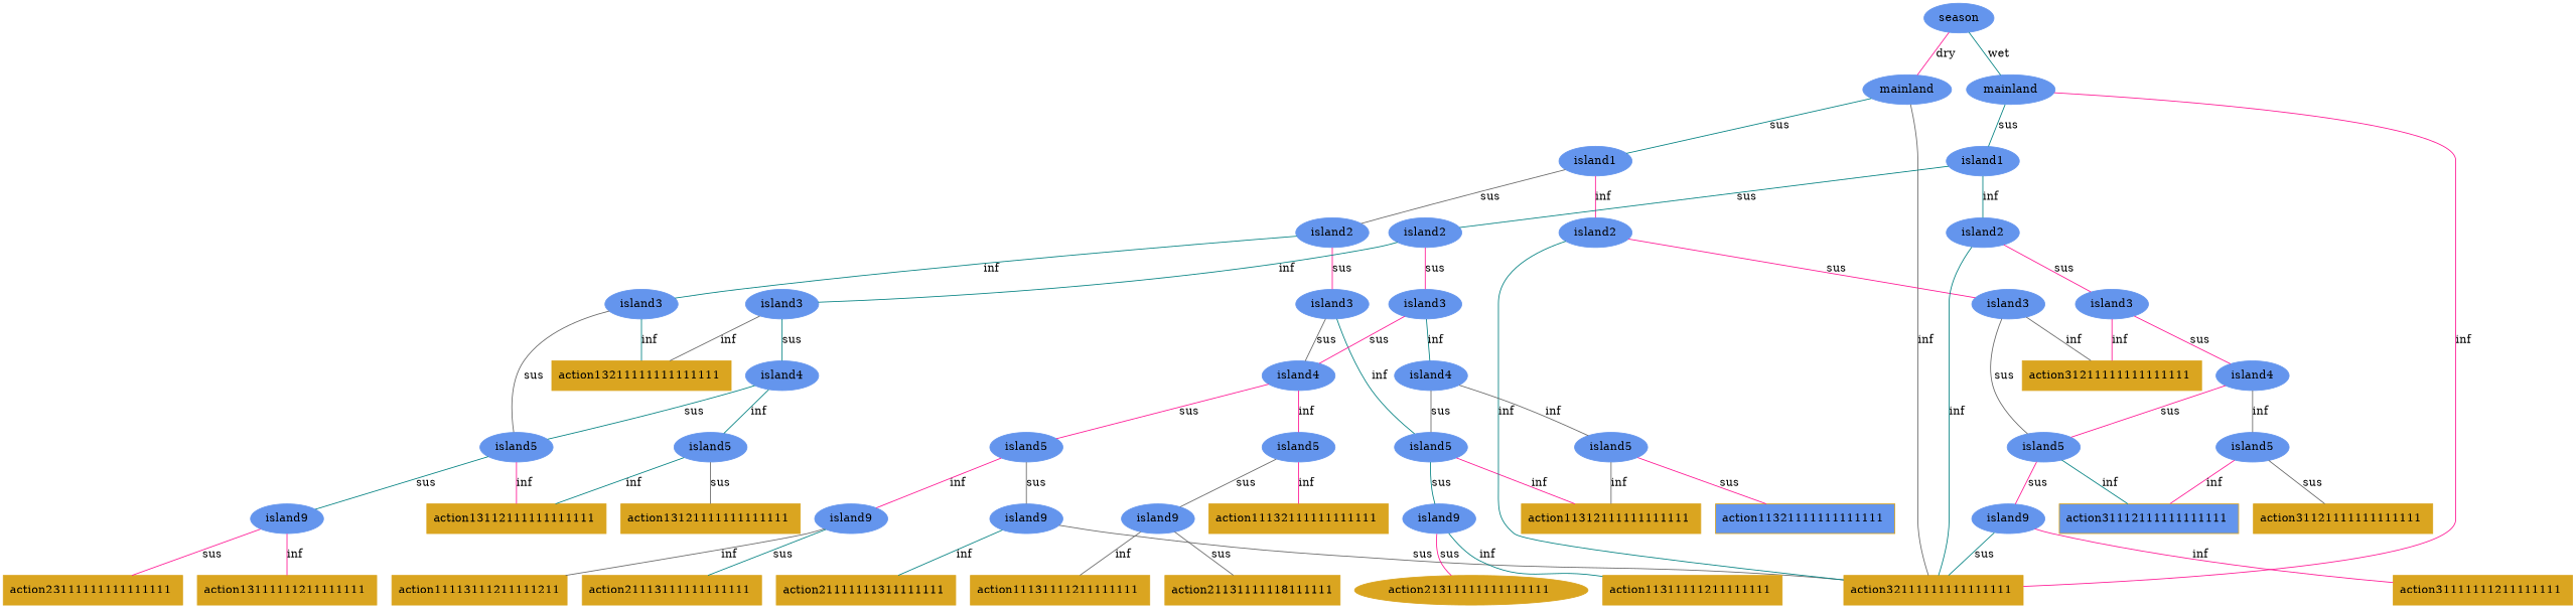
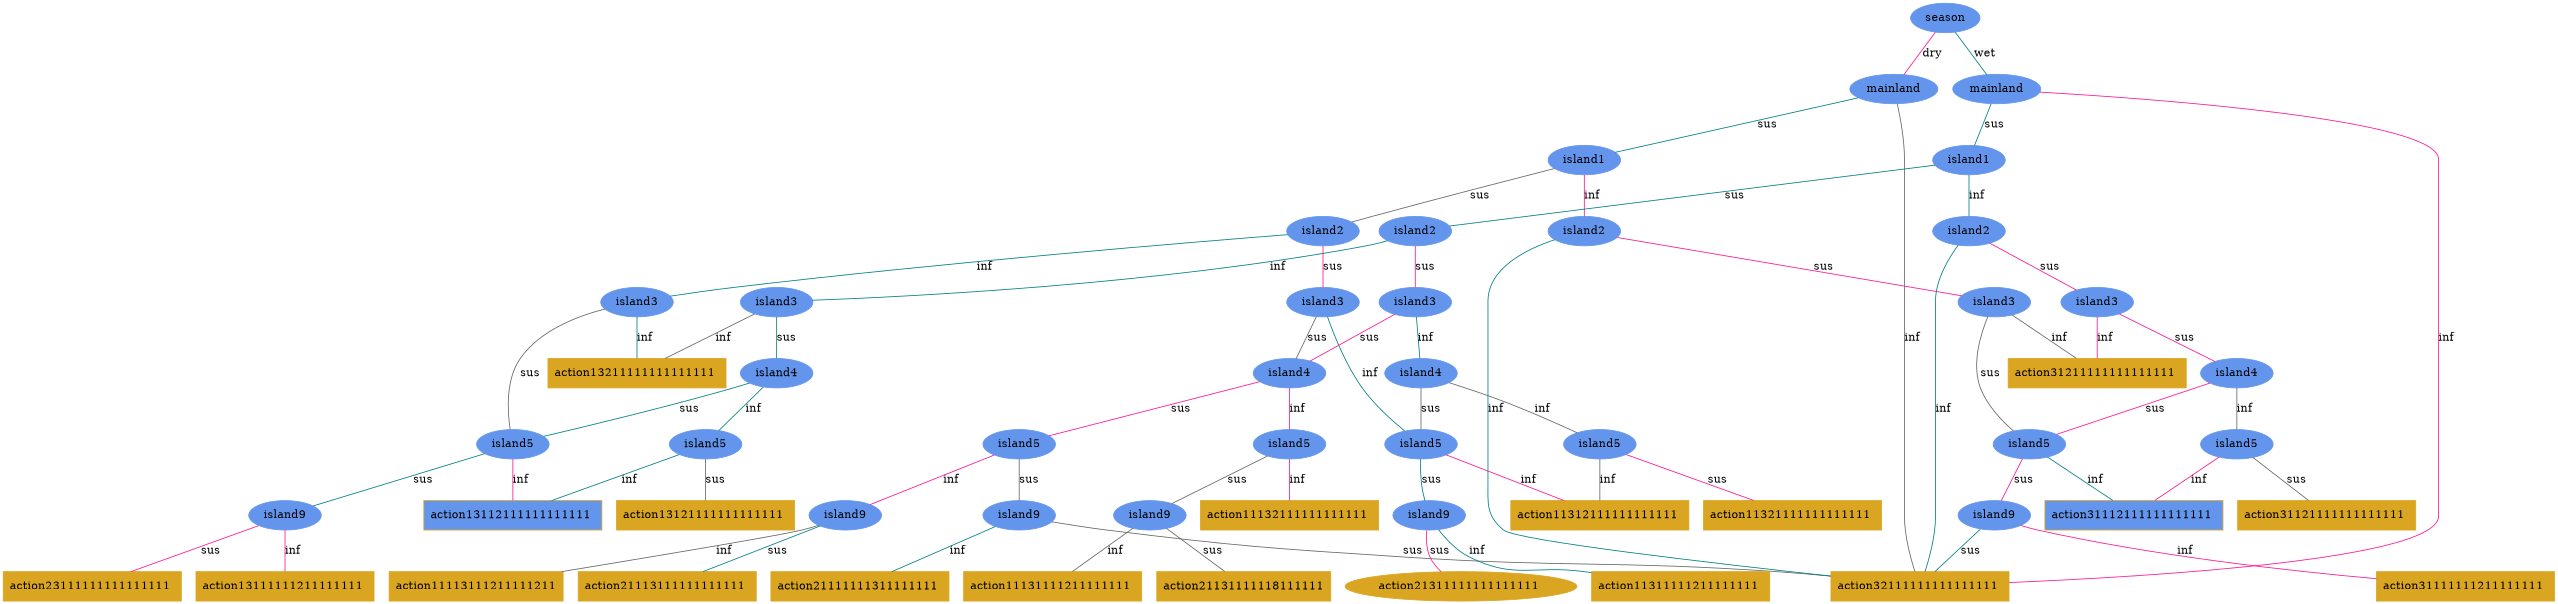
  digraph {
    fontname="DejaVu Serif"
    node [color=cornflowerblue fontname="DejaVu Serif" shape=ellipse style=filled]
    edge [color=deeppink dir=none fontname="DejaVu Serif"]
    n1 [label=season]
    n2 [label=mainland]
    n3 [label=island1]
    n4 [label=island2]
    n5 [label=island3]
    n6 [color=goldenrod label=action21131111118111111 shape=box]
    n7 [label=island4]
    n8 [label=island5]
    n9 [label=island9]
    n10 [color=goldenrod label="action32111111111111111 " shape=box]
    n11 [color=goldenrod label="action21111111311111111 " shape=box]
    n12 [label=island9]
    n13 [color=goldenrod label="action21113111111111111 " shape=box]
    n14 [color=goldenrod label=action11113111211111211 shape=box]
    n15 [label=island5]
    n16 [label=island9]
    n17 [color=goldenrod label="action11131111211111111 " shape=box]
    n18 [color=goldenrod label="action11132111111111111 " shape=box]
    n19 [label=island5]
    n20 [label=island9]
    n21 [color=goldenrod label="action21311111111111111 "]
    n22 [color=goldenrod label="action11311111211111111 " shape=box]
    n23 [color=goldenrod label="action11312111111111111 " shape=box]
    n24 [label=island3]
    n25 [label=island5]
    n26 [label=island9]
    n27 [color=goldenrod fillcolor=cornflowerblue label="action31112111111111111 " shape=box]
    n28 [color=goldenrod label="action23111111111111111 " shape=box]
    n29 [color=goldenrod label="action13111111211111111 " shape=box]
-   n30 [color=goldenrod label="action13112111111111111 " shape=box]
+   n30 [color=goldenrod label="action13112111111111111 " shape=box fillcolor=cornflowerblue]
    n31 [color=goldenrod label="action13211111111111111 " shape=box]
    n32 [label=island2]
    n33 [label=island3]
    n34 [label=island5]
    n35 [label=island9]
    n36 [color=goldenrod label="action31111111211111111 " shape=box]
    n37 [color=goldenrod label="action31211111111111111 " shape=box]
    n38 [label=mainland]
    n39 [label=island1]
    n40 [label=island2]
    n41 [label=island3]
    n42 [label=island4]
    n43 [label=island5]
-   n44 [color=goldenrod label="action11321111111111111 " shape=box fillcolor=cornflowerblue]
+   n44 [color=goldenrod label="action11321111111111111 " shape=box]
    n45 [label=island3]
    n46 [label=island4]
    n47 [label=island5]
    n48 [color=goldenrod label="action13121111111111111 " shape=box]
    n49 [label=island2]
    n50 [label=island3]
    n51 [label=island4]
    n52 [label=island5]
    n53 [color=goldenrod label="action31121111111111111 " shape=box]
    subgraph sub_1 {
      rank=same
      n1
    }
    subgraph sub_2 {
      rank=same
      n2
    }
    subgraph sub_3 {
      rank=same
      n3
    }
    subgraph sub_4 {
      rank=same
      n4
    }
    subgraph sub_5 {
      rank=same
      n5
    }
    subgraph sub_6 {
      rank=same
      n6
    }
    subgraph sub_7 {
      rank=same
      n7
    }
    subgraph sub_8 {
      rank=same
      n8
    }
    subgraph sub_9 {
      rank=same
      n9
    }
    subgraph sub_10 {
      rank=same
      n10
    }
    subgraph sub_11 {
      rank=same
      n11
    }
    subgraph sub_12 {
      rank=same
      n12
    }
    subgraph sub_13 {
      rank=same
      n13
    }
    subgraph sub_14 {
      rank=same
      n14
    }
    subgraph sub_15 {
      rank=same
      n15
    }
    subgraph sub_16 {
      rank=same
      n16
    }
    subgraph sub_17 {
      rank=same
      n17
    }
    subgraph sub_18 {
      rank=same
      n18
    }
    subgraph sub_19 {
      rank=same
      n19
    }
    subgraph sub_20 {
      rank=same
      n20
    }
    subgraph sub_21 {
      rank=same
      n21
    }
    subgraph sub_22 {
      rank=same
      n22
    }
    subgraph sub_23 {
      rank=same
      n23
    }
    subgraph sub_24 {
      rank=same
      n24
    }
    subgraph sub_25 {
      rank=same
      n25
    }
    subgraph sub_26 {
      rank=same
      n26
    }
    subgraph sub_27 {
      rank=same
      n27
    }
    subgraph sub_28 {
      rank=same
      n28
    }
    subgraph sub_29 {
      rank=same
      n29
    }
    subgraph sub_30 {
      rank=same
      n30
    }
    subgraph sub_31 {
      rank=same
      n31
    }
    subgraph sub_32 {
      rank=same
      n32
    }
    subgraph sub_33 {
      rank=same
      n33
    }
    subgraph sub_34 {
      rank=same
      n34
    }
    subgraph sub_35 {
      rank=same
      n35
    }
    subgraph sub_36 {
      rank=same
      n36
    }
    subgraph sub_37 {
      rank=same
      n37
    }
    subgraph sub_38 {
      rank=same
      n38
    }
    subgraph sub_39 {
      rank=same
      n39
    }
    subgraph sub_40 {
      rank=same
      n40
    }
    subgraph sub_41 {
      rank=same
      n41
    }
    subgraph sub_42 {
      rank=same
      n42
    }
    subgraph sub_43 {
      rank=same
      n43
    }
    subgraph sub_44 {
      rank=same
      n44
    }
    subgraph sub_45 {
      rank=same
      n45
    }
    subgraph sub_46 {
      rank=same
      n46
    }
    subgraph sub_47 {
      rank=same
      n47
    }
    subgraph sub_48 {
      rank=same
      n48
    }
    subgraph sub_49 {
      rank=same
      n49
    }
    subgraph sub_50 {
      rank=same
      n50
    }
    subgraph sub_51 {
      rank=same
      n51
    }
    subgraph sub_52 {
      rank=same
      n52
    }
    subgraph sub_53 {
      rank=same
      n53
    }
    n1 -> n2 [label=dry]
    n1 -> n38 [color=teal label=wet]
    n2 -> n3 [color=teal label=sus]
    n2 -> n10 [color=gray40 label=inf]
    n3 -> n4 [color=gray40 label=sus]
    n3 -> n32 [label=inf]
    n4 -> n5 [label=sus]
    n4 -> n24 [color=teal label=inf]
    n5 -> n7 [color=gray40 label=sus]
    n5 -> n19 [color=teal label=inf]
    n7 -> n8 [label=sus]
    n7 -> n15 [label=inf]
    n8 -> n9 [color=gray40 label=sus]
    n8 -> n12 [label=inf]
    n9 -> n10 [color=gray40 label=sus]
    n9 -> n11 [color=teal label=inf]
    n12 -> n13 [color=teal label=sus]
    n12 -> n14 [color=gray40 label=inf]
    n15 -> n16 [color=gray40 label=sus]
    n15 -> n18 [label=inf]
    n16 -> n6 [color=gray40 label=sus]
    n16 -> n17 [color=gray40 label=inf]
    n19 -> n20 [color=teal label=sus]
    n19 -> n23 [label=inf]
    n20 -> n21 [label=sus]
    n20 -> n22 [color=teal label=inf]
    n24 -> n25 [color=gray40 label=sus]
    n24 -> n31 [color=teal label=inf]
    n25 -> n26 [color=teal label=sus]
    n25 -> n30 [label=inf]
    n26 -> n28 [label=sus]
    n26 -> n29 [label=inf]
    n32 -> n10 [color=teal label=inf]
    n32 -> n33 [label=sus]
    n33 -> n34 [color=gray40 label=sus]
    n33 -> n37 [color=gray40 label=inf]
    n34 -> n27 [color=teal label=inf]
    n34 -> n35 [label=sus]
    n35 -> n10 [color=teal label=sus]
    n35 -> n36 [label=inf]
    n38 -> n10 [label=inf]
    n38 -> n39 [color=teal label=sus]
    n39 -> n40 [color=teal label=sus]
    n39 -> n49 [color=teal label=inf]
    n40 -> n41 [label=sus]
    n40 -> n45 [color=teal label=inf]
    n41 -> n7 [label=sus]
    n41 -> n42 [color=teal label=inf]
    n42 -> n19 [color=gray40 label=sus]
    n42 -> n43 [color=gray40 label=inf]
    n43 -> n23 [color=gray40 label=inf]
    n43 -> n44 [label=sus]
    n45 -> n31 [color=gray40 label=inf]
    n45 -> n46 [color=teal label=sus]
    n46 -> n25 [color=teal label=sus]
    n46 -> n47 [color=teal label=inf]
    n47 -> n30 [color=teal label=inf]
    n47 -> n48 [color=gray40 label=sus]
    n49 -> n10 [color=teal label=inf]
    n49 -> n50 [label=sus]
    n50 -> n37 [label=inf]
    n50 -> n51 [label=sus]
    n51 -> n34 [label=sus]
    n51 -> n52 [color=gray40 label=inf]
    n52 -> n27 [label=inf]
    n52 -> n53 [color=gray40 label=sus]
  }
